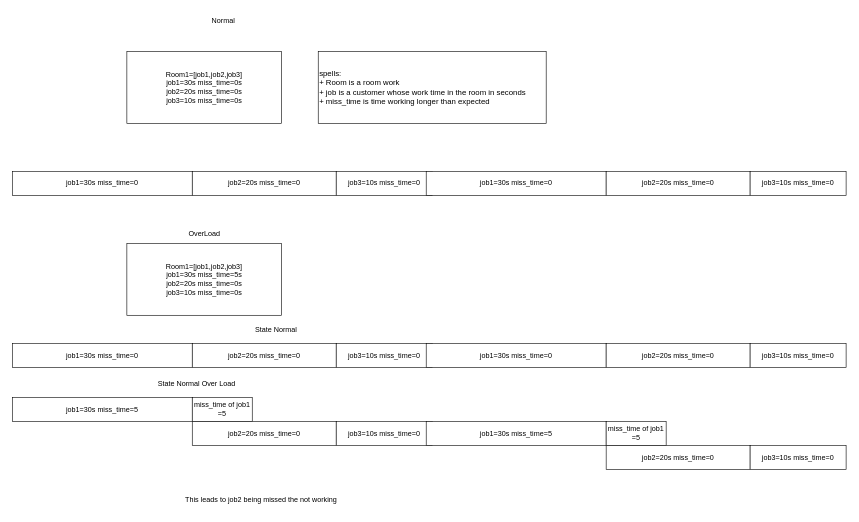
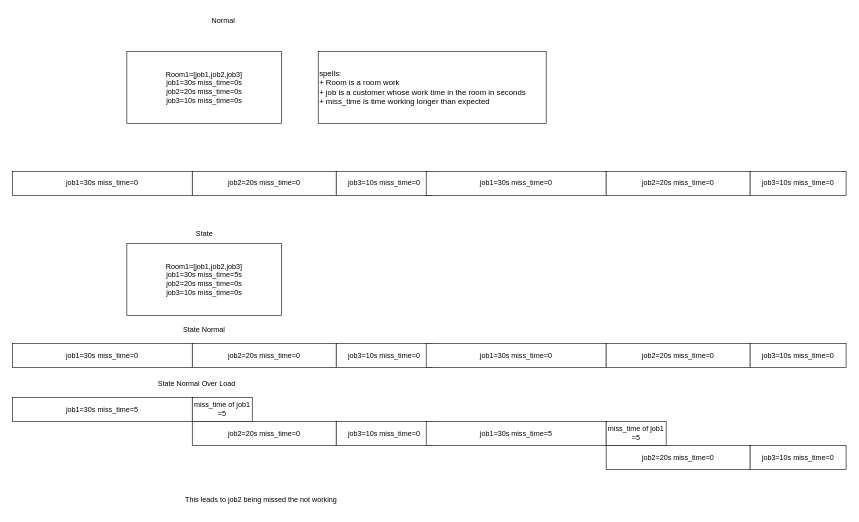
  <mxCell id="0" />
  <mxCell id="1" parent="0" />
  <mxCell id="2" value="Room1=[job1,job2,job3]&lt;br&gt;job1=30s miss_time=0s&lt;br&gt;job2=20s miss_time=0s&lt;br&gt;job3=10s miss_time=0s" style="rounded=0;whiteSpace=wrap;html=1;" vertex="1" parent="1"><mxGeometry x="211" y="85" width="258" height="120" as="geometry" /></mxCell>
  <mxCell id="3" value="job1=30s miss_time=0" style="rounded=0;whiteSpace=wrap;html=1;" vertex="1" parent="1"><mxGeometry x="20" y="285" width="300" height="40" as="geometry" /></mxCell>
  <mxCell id="4" value="Normal" style="text;html=1;strokeColor=none;fillColor=none;align=center;verticalAlign=middle;whiteSpace=wrap;rounded=0;" vertex="1" parent="1"><mxGeometry x="342" y="20" width="60" height="30" as="geometry" /></mxCell>
  <mxCell id="5" value="job2=20s miss_time=0" style="rounded=0;whiteSpace=wrap;html=1;" vertex="1" parent="1"><mxGeometry x="320" y="285" width="240" height="40" as="geometry" /></mxCell>
  <mxCell id="6" value="job3=10s miss_time=0" style="rounded=0;whiteSpace=wrap;html=1;" vertex="1" parent="1"><mxGeometry x="560" y="285" width="160" height="40" as="geometry" /></mxCell>
  <mxCell id="7" value="job1=30s miss_time=0" style="rounded=0;whiteSpace=wrap;html=1;" vertex="1" parent="1"><mxGeometry x="710" y="285" width="300" height="40" as="geometry" /></mxCell>
  <mxCell id="8" value="job2=20s miss_time=0" style="rounded=0;whiteSpace=wrap;html=1;" vertex="1" parent="1"><mxGeometry x="1010" y="285" width="240" height="40" as="geometry" /></mxCell>
  <mxCell id="9" value="job3=10s miss_time=0" style="rounded=0;whiteSpace=wrap;html=1;" vertex="1" parent="1"><mxGeometry x="1250" y="285" width="160" height="40" as="geometry" /></mxCell>
- <mxCell id="10" value="OverLoad" style="text;html=1;align=center;verticalAlign=middle;resizable=0;points=[];autosize=1;strokeColor=none;fillColor=none;" vertex="1" parent="1"><mxGeometry x="300" y="375" width="80" height="30" as="geometry" /></mxCell>
+ <mxCell id="10" value="State" style="text;html=1;align=center;verticalAlign=middle;resizable=0;points=[];autosize=1;strokeColor=none;fillColor=none;" vertex="1" parent="1"><mxGeometry x="300" y="375" width="80" height="30" as="geometry" /></mxCell>
  <mxCell id="11" value="Room1=[job1,job2,job3]&lt;br&gt;job1=30s miss_time=5s&lt;br&gt;job2=20s miss_time=0s&lt;br&gt;job3=10s miss_time=0s" style="rounded=0;whiteSpace=wrap;html=1;" vertex="1" parent="1"><mxGeometry x="211" width="258" height="120" as="geometry" y="405" /></mxCell>
  <mxCell id="12" value="job1=30s miss_time=0" style="rounded=0;whiteSpace=wrap;html=1;" vertex="1" parent="1"><mxGeometry x="20" y="572" width="300" height="40" as="geometry" /></mxCell>
  <mxCell id="13" value="job2=20s miss_time=0" style="rounded=0;whiteSpace=wrap;html=1;" vertex="1" parent="1"><mxGeometry x="320" y="572" width="240" height="40" as="geometry" /></mxCell>
  <mxCell id="14" value="job3=10s miss_time=0" style="rounded=0;whiteSpace=wrap;html=1;" vertex="1" parent="1"><mxGeometry x="560" y="572" width="160" height="40" as="geometry" /></mxCell>
  <mxCell id="15" value="job1=30s miss_time=0" style="rounded=0;whiteSpace=wrap;html=1;" vertex="1" parent="1"><mxGeometry x="710" y="572" width="300" height="40" as="geometry" /></mxCell>
  <mxCell id="16" value="job2=20s miss_time=0" style="rounded=0;whiteSpace=wrap;html=1;" vertex="1" parent="1"><mxGeometry x="1010" y="572" width="240" height="40" as="geometry" /></mxCell>
  <mxCell id="17" value="job3=10s miss_time=0" style="rounded=0;whiteSpace=wrap;html=1;" vertex="1" parent="1"><mxGeometry x="1250" y="572" width="160" height="40" as="geometry" /></mxCell>
- <mxCell id="18" value="State Normal" style="text;html=1;strokeColor=none;fillColor=none;align=center;verticalAlign=middle;whiteSpace=wrap;rounded=0;" vertex="1" parent="1"><mxGeometry x="405" y="535" width="110" height="30" as="geometry" /></mxCell>
+ <mxCell id="18" value="State Normal" style="text;html=1;strokeColor=none;fillColor=none;align=center;verticalAlign=middle;whiteSpace=wrap;rounded=0;" vertex="1" parent="1"><mxGeometry x="285" y="535" width="110" height="30" as="geometry" /></mxCell>
  <mxCell id="19" value="job1=30s miss_time=5" style="rounded=0;whiteSpace=wrap;html=1;" vertex="1" parent="1"><mxGeometry x="20" y="662" width="300" height="40" as="geometry" /></mxCell>
  <mxCell id="20" value="job2=20s miss_time=0" style="rounded=0;whiteSpace=wrap;html=1;" vertex="1" parent="1"><mxGeometry x="320" y="702" width="240" height="40" as="geometry" /></mxCell>
  <mxCell id="21" value="job3=10s miss_time=0" style="rounded=0;whiteSpace=wrap;html=1;" vertex="1" parent="1"><mxGeometry x="560" y="702" width="160" height="40" as="geometry" /></mxCell>
  <mxCell id="22" value="job1=30s miss_time=5" style="rounded=0;whiteSpace=wrap;html=1;" vertex="1" parent="1"><mxGeometry x="710" y="702" width="300" height="40" as="geometry" /></mxCell>
  <mxCell id="23" value="job2=20s miss_time=0" style="rounded=0;whiteSpace=wrap;html=1;" vertex="1" parent="1"><mxGeometry x="1010" y="742" width="240" height="40" as="geometry" /></mxCell>
  <mxCell id="24" value="job3=10s miss_time=0" style="rounded=0;whiteSpace=wrap;html=1;" vertex="1" parent="1"><mxGeometry x="1250" y="742" width="160" height="40" as="geometry" /></mxCell>
  <mxCell id="25" value="State Normal Over Load" style="text;html=1;strokeColor=none;fillColor=none;align=center;verticalAlign=middle;whiteSpace=wrap;rounded=0;" vertex="1" parent="1"><mxGeometry x="255" y="625" width="145" height="30" as="geometry" /></mxCell>
  <mxCell id="26" value="miss_time of job1 =5" style="rounded=0;whiteSpace=wrap;html=1;" vertex="1" parent="1"><mxGeometry x="320" y="662" width="100" height="40" as="geometry" /></mxCell>
  <mxCell id="27" value="miss_time of job1 =5" style="rounded=0;whiteSpace=wrap;html=1;" vertex="1" parent="1"><mxGeometry x="1010" y="702" width="100" height="40" as="geometry" /></mxCell>
  <mxCell id="28" value="This leads to job2 being missed the not working" style="text;html=1;strokeColor=none;fillColor=none;align=center;verticalAlign=middle;whiteSpace=wrap;rounded=0;" vertex="1" parent="1"><mxGeometry x="285" y="818" width="300" height="30" as="geometry" /></mxCell>
  <mxCell id="29" value="spells:&lt;br&gt;+ Room is a room work&lt;br&gt;+ job is a customer whose work time in the&amp;nbsp;room in seconds&lt;br&gt;+ miss_time is time&amp;nbsp;working longer than expected" style="rounded=0;whiteSpace=wrap;html=1;labelBackgroundColor=#FFFFFF;fontSize=13;fontColor=#000000;align=left;" vertex="1" parent="1"><mxGeometry x="530" y="85" width="380" height="120" as="geometry" /></mxCell>
